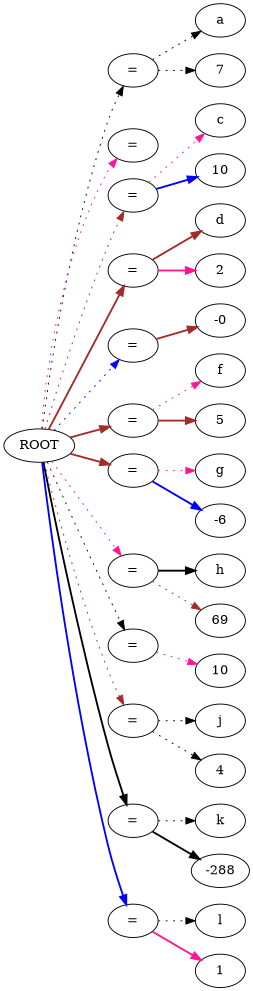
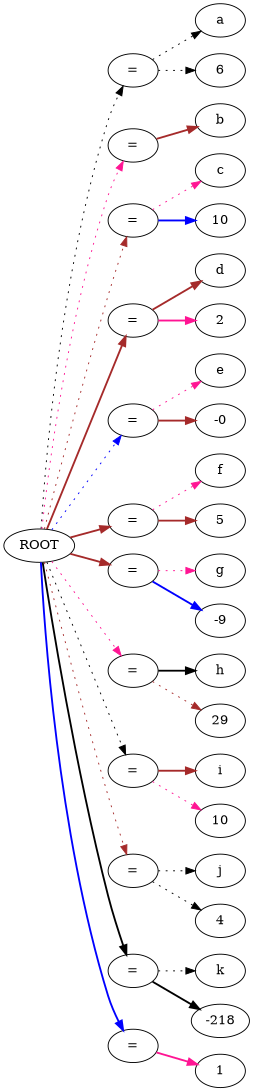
  strict digraph {
    rankdir=LR
    edge [color=black style=dotted]
    n1 [label="="]
    n2 [label=a]
-   n3 [label=7]
+   n3 [label=6]
    n4 [label="="]
+   n5 [label=b]
    n6 [label="="]
    n7 [label=c]
    n8 [label=10]
    n9 [label="="]
    n10 [label=d]
    n11 [label=2]
    n12 [label="="]
+   n13 [label=e]
    n14 [label=-0]
    n15 [label="="]
    n16 [label=f]
    n17 [label=5]
    n18 [label="="]
    n19 [label=g]
-   n20 [label=-6]
+   n20 [label=-9]
    n21 [label="="]
    n22 [label=h]
-   n23 [label=69]
+   n23 [label=29]
    n24 [label="="]
+   n25 [label=i]
    n26 [label=10]
    n27 [label="="]
    n28 [label=j]
    n29 [label=4]
    n30 [label="="]
    n31 [label=k]
-   n32 [label=-288]
+   n32 [label=-218]
    n33 [label="="]
-   n34 [label=l]
    n35 [label=1]
    ROOT
    n1 -> n2
    n1 -> n3
+   n4 -> n5 [color=brown style=bold]
    n6 -> n7 [color=deeppink]
    n6 -> n8 [color=blue style=bold]
    n9 -> n10 [color=brown style=bold]
    n9 -> n11 [color=deeppink style=bold]
+   n12 -> n13 [color=deeppink]
    n12 -> n14 [color=brown style=bold]
    n15 -> n16 [color=deeppink]
    n15 -> n17 [color=brown style=bold]
    n18 -> n19 [color=deeppink]
    n18 -> n20 [color=blue style=bold]
    n21 -> n22 [style=bold]
    n21 -> n23 [color=brown]
+   n24 -> n25 [color=brown style=bold]
    n24 -> n26 [color=deeppink]
    n27 -> n28
    n27 -> n29
    n30 -> n31
    n30 -> n32 [style=bold]
-   n33 -> n34
    n33 -> n35 [color=deeppink style=bold]
    ROOT -> n1
    ROOT -> n4 [color=deeppink]
    ROOT -> n6 [color=brown]
    ROOT -> n9 [color=brown style=bold]
    ROOT -> n12 [color=blue]
    ROOT -> n15 [color=brown style=bold]
    ROOT -> n18 [color=brown style=bold]
    ROOT -> n21 [color=deeppink]
    ROOT -> n24
    ROOT -> n27 [color=brown]
    ROOT -> n30 [style=bold]
    ROOT -> n33 [color=blue style=bold]
  }
